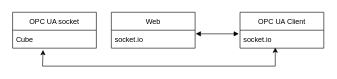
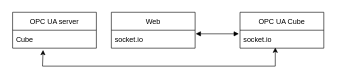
  <mxCell id="0" />
  <mxCell id="1" parent="0" />
- <mxCell id="2" value="OPC UA socket" style="swimlane;fontStyle=0;childLayout=stackLayout;horizontal=1;startSize=30;horizontalStack=0;resizeParent=1;resizeParentMax=0;resizeLast=0;collapsible=1;marginBottom=0;" vertex="1" parent="1"><mxGeometry x="20" y="20" width="140" height="60" as="geometry" /></mxCell>
+ <mxCell id="2" value="OPC UA server" style="swimlane;fontStyle=0;childLayout=stackLayout;horizontal=1;startSize=30;horizontalStack=0;resizeParent=1;resizeParentMax=0;resizeLast=0;collapsible=1;marginBottom=0;" vertex="1" parent="1"><mxGeometry x="20" y="20" width="140" height="60" as="geometry" /></mxCell>
  <mxCell id="3" value="Cube" style="text;strokeColor=none;fillColor=none;align=left;verticalAlign=middle;spacingLeft=4;spacingRight=4;overflow=hidden;points=[[0,0.5],[1,0.5]];portConstraint=eastwest;rotatable=0;" vertex="1" parent="2"><mxGeometry y="30" width="140" height="30" as="geometry" /></mxCell>
  <mxCell id="4" value="Web" style="swimlane;fontStyle=0;childLayout=stackLayout;horizontal=1;startSize=30;horizontalStack=0;resizeParent=1;resizeParentMax=0;resizeLast=0;collapsible=1;marginBottom=0;" vertex="1" parent="1"><mxGeometry x="185" y="20" width="140" height="60" as="geometry" /></mxCell>
  <mxCell id="5" value="socket.io" style="text;strokeColor=none;fillColor=none;align=left;verticalAlign=middle;spacingLeft=4;spacingRight=4;overflow=hidden;points=[[0,0.5],[1,0.5]];portConstraint=eastwest;rotatable=0;" vertex="1" parent="4"><mxGeometry y="30" width="140" height="30" as="geometry" /></mxCell>
- <mxCell id="6" value="OPC UA Client" style="swimlane;fontStyle=0;childLayout=stackLayout;horizontal=1;startSize=30;horizontalStack=0;resizeParent=1;resizeParentMax=0;resizeLast=0;collapsible=1;marginBottom=0;" vertex="1" parent="1"><mxGeometry x="400" y="20" width="140" height="60" as="geometry" /></mxCell>
+ <mxCell id="6" value="OPC UA Cube" style="swimlane;fontStyle=0;childLayout=stackLayout;horizontal=1;startSize=30;horizontalStack=0;resizeParent=1;resizeParentMax=0;resizeLast=0;collapsible=1;marginBottom=0;" vertex="1" parent="1"><mxGeometry x="400" y="20" width="140" height="60" as="geometry" /></mxCell>
  <mxCell id="7" value="socket.io" style="text;strokeColor=none;fillColor=none;align=left;verticalAlign=middle;spacingLeft=4;spacingRight=4;overflow=hidden;points=[[0,0.5],[1,0.5]];portConstraint=eastwest;rotatable=0;" vertex="1" parent="6"><mxGeometry y="30" width="140" height="30" as="geometry" /></mxCell>
  <mxCell id="8" value="" style="endArrow=classic;startArrow=classic;html=1;rounded=0;edgeStyle=orthogonalEdgeStyle;entryX=0.421;entryY=0.967;entryDx=0;entryDy=0;entryPerimeter=0;exitX=0.364;exitY=1.1;exitDx=0;exitDy=0;exitPerimeter=0;" edge="1" parent="1" source="3" target="7"><mxGeometry width="50" height="50" relative="1" as="geometry"><mxPoint x="70" y="160" as="sourcePoint" /><mxPoint x="460" y="120" as="targetPoint" /><Array as="points"><mxPoint x="70" y="110" /><mxPoint x="459" y="110" /></Array></mxGeometry></mxCell>
  <mxCell id="9" value="" style="endArrow=block;startArrow=block;endFill=1;startFill=1;html=1;rounded=0;edgeStyle=orthogonalEdgeStyle;entryX=-0.014;entryY=0.2;entryDx=0;entryDy=0;entryPerimeter=0;exitX=1.007;exitY=0.2;exitDx=0;exitDy=0;exitPerimeter=0;" edge="1" parent="1" source="5" target="7"><mxGeometry width="160" relative="1" as="geometry"><mxPoint x="240" y="100" as="sourcePoint" /><mxPoint x="400" y="100" as="targetPoint" /></mxGeometry></mxCell>
